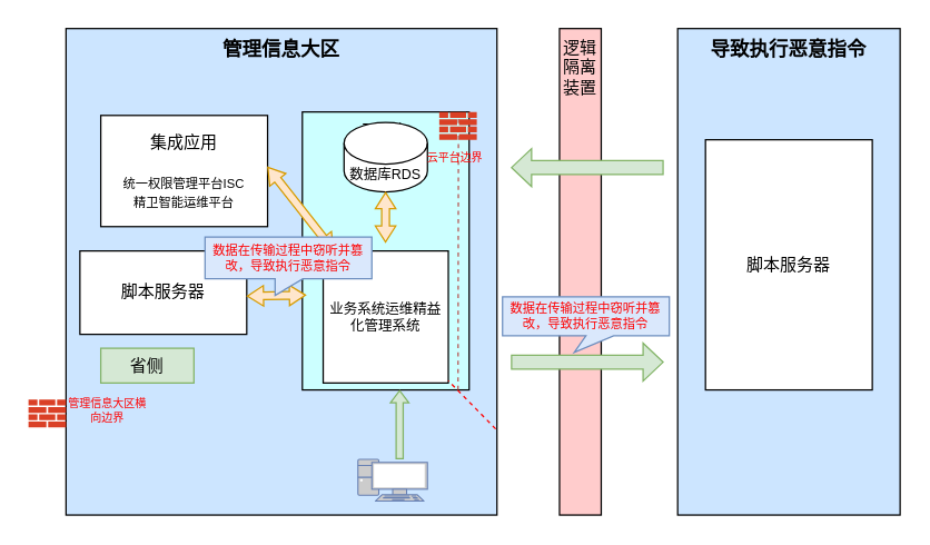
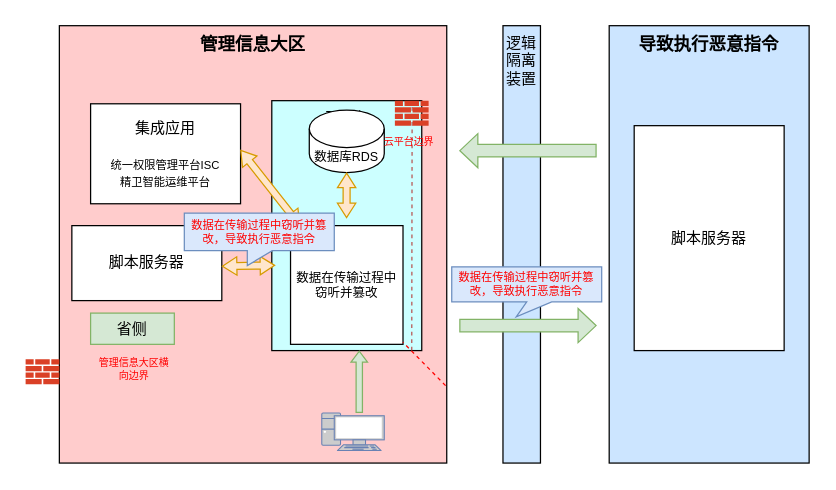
  <mxCell id="0" />
  <mxCell id="1" parent="0" />
- <mxCell id="2" value="逻辑隔离装置" style="rounded=0;whiteSpace=wrap;html=1;fillColor=#FFCCCC;verticalAlign=top;" parent="1" vertex="1"><mxGeometry x="402" y="20" width="30" height="350" as="geometry" /></mxCell>
- <mxCell id="3" value="管理信息大区" style="rounded=0;whiteSpace=wrap;html=1;verticalAlign=top;fillColor=#CCE5FF;fontSize=14;fontStyle=1" parent="1" vertex="1"><mxGeometry x="47" y="20" width="310" height="350" as="geometry" /></mxCell>
+ <mxCell id="2" value="逻辑隔离装置" style="rounded=0;whiteSpace=wrap;html=1;fillColor=#cce5ff;verticalAlign=top;" parent="1" vertex="1"><mxGeometry x="402" y="20" width="30" height="350" as="geometry" /></mxCell>
+ <mxCell id="3" value="管理信息大区" style="rounded=0;whiteSpace=wrap;html=1;verticalAlign=top;fillColor=#ffcccc;fontSize=14;fontStyle=1;" parent="1" vertex="1"><mxGeometry x="47" y="20" width="310" height="350" as="geometry" /></mxCell>
  <mxCell id="4" value="导致执行恶意指令" style="rounded=0;whiteSpace=wrap;html=1;fillColor=#CCE5FF;verticalAlign=top;fontSize=14;fontStyle=1" parent="1" vertex="1"><mxGeometry x="487" y="20" width="160" height="350" as="geometry" /></mxCell>
  <mxCell id="5" value="" style="shape=flexArrow;endArrow=classic;html=1;rounded=0;endWidth=16.279;endSize=4.465;fillColor=#d5e8d4;strokeColor=#82b366;" parent="1" edge="1"><mxGeometry width="50" height="50" relative="1" as="geometry"><mxPoint x="367" y="260" as="sourcePoint" /><mxPoint x="477" y="260" as="targetPoint" /></mxGeometry></mxCell>
  <mxCell id="6" value="" style="shape=flexArrow;endArrow=classic;html=1;rounded=0;endWidth=16.279;endSize=4.465;fillColor=#d5e8d4;strokeColor=#82b366;" parent="1" edge="1"><mxGeometry width="50" height="50" relative="1" as="geometry"><mxPoint x="477" y="120" as="sourcePoint" /><mxPoint x="367" y="120" as="targetPoint" /></mxGeometry></mxCell>
  <mxCell id="7" value="云平台" style="rounded=0;whiteSpace=wrap;html=1;verticalAlign=top;fillColor=#CCFFFF;" parent="1" vertex="1"><mxGeometry x="217" y="80" width="120" height="200" as="geometry" /></mxCell>
  <mxCell id="8" value="数据库RDS" style="shape=cylinder3;whiteSpace=wrap;html=1;boundedLbl=1;backgroundOutline=1;size=15;fontSize=10;" parent="1" vertex="1"><mxGeometry x="247" y="87.5" width="60" height="50" as="geometry" /></mxCell>
  <mxCell id="9" value="集成应用&lt;div&gt;&lt;br&gt;&lt;/div&gt;&lt;div&gt;&lt;div&gt;&lt;font style=&quot;font-size: 9px;&quot;&gt;统一权限管理平台ISC&lt;/font&gt;&lt;/div&gt;&lt;div&gt;&lt;font style=&quot;font-size: 9px;&quot;&gt;精卫智能运维平台&lt;/font&gt;&lt;/div&gt;&lt;/div&gt;" style="rounded=0;whiteSpace=wrap;html=1;" parent="1" vertex="1"><mxGeometry x="72" y="82.5" width="120" height="80" as="geometry" /></mxCell>
  <mxCell id="10" value="省侧" style="rounded=0;whiteSpace=wrap;html=1;fillColor=#d5e8d4;strokeColor=#82b366;" parent="1" vertex="1"><mxGeometry x="72" y="250" width="67" height="25" as="geometry" /></mxCell>
  <mxCell id="11" value="" style="endArrow=none;dashed=1;html=1;rounded=0;fillColor=#f8cecc;strokeColor=#b85450;entryX=0.936;entryY=0.003;entryDx=0;entryDy=0;entryPerimeter=0;" parent="1" target="7" edge="1"><mxGeometry width="50" height="50" relative="1" as="geometry"><mxPoint x="329" y="280" as="sourcePoint" /><mxPoint x="327" y="90" as="targetPoint" /></mxGeometry></mxCell>
  <mxCell id="12" value="云平台边界" style="text;html=1;align=center;verticalAlign=middle;whiteSpace=wrap;rounded=0;fontColor=#FF0000;fontSize=8;" parent="1" vertex="1"><mxGeometry x="297" y="100" width="60" height="25" as="geometry" /></mxCell>
  <mxCell id="13" value="" style="shape=flexArrow;endArrow=classic;startArrow=classic;html=1;rounded=0;width=5.581;startSize=3.516;endWidth=8.102;endSize=3.516;startWidth=8.102;fillColor=#ffe6cc;strokeColor=#d79b00;exitX=0.999;exitY=0.461;exitDx=0;exitDy=0;exitPerimeter=0;" parent="1" source="9" target="21" edge="1"><mxGeometry width="100" height="100" relative="1" as="geometry"><mxPoint x="169.5" y="125" as="sourcePoint" /><mxPoint x="217" y="124.58" as="targetPoint" /></mxGeometry></mxCell>
  <mxCell id="14" value="脚本服务器" style="rounded=0;whiteSpace=wrap;html=1;" parent="1" vertex="1"><mxGeometry x="57" y="180" width="120" height="60" as="geometry" /></mxCell>
  <mxCell id="15" value="" style="sketch=0;pointerEvents=1;shadow=0;dashed=0;html=1;strokeColor=none;labelPosition=center;verticalLabelPosition=bottom;verticalAlign=top;outlineConnect=0;align=center;shape=mxgraph.office.concepts.firewall;fillColor=#DA4026;" parent="1" vertex="1"><mxGeometry x="315.5" y="80" width="27" height="20" as="geometry" /></mxCell>
  <mxCell id="16" value="&lt;div&gt;&lt;span style=&quot;background-color: transparent; color: light-dark(rgb(0, 0, 0), rgb(255, 255, 255));&quot;&gt;脚本服务器&lt;/span&gt;&lt;/div&gt;" style="rounded=0;whiteSpace=wrap;html=1;" parent="1" vertex="1"><mxGeometry x="507" y="100" width="120" height="180" as="geometry" /></mxCell>
  <mxCell id="17" value="" style="shape=flexArrow;endArrow=classic;startArrow=classic;html=1;rounded=0;width=5.581;startSize=3.516;endWidth=8.102;endSize=3.516;startWidth=8.102;fillColor=#ffe6cc;strokeColor=#d79b00;entryX=0.023;entryY=0.659;entryDx=0;entryDy=0;entryPerimeter=0;" parent="1" target="7" edge="1"><mxGeometry width="100" height="100" relative="1" as="geometry"><mxPoint x="177" y="212.5" as="sourcePoint" /><mxPoint x="218.9" y="207.5" as="targetPoint" /></mxGeometry></mxCell>
  <mxCell id="18" value="" style="sketch=0;pointerEvents=1;shadow=0;dashed=0;html=1;strokeColor=none;labelPosition=center;verticalLabelPosition=bottom;verticalAlign=top;outlineConnect=0;align=center;shape=mxgraph.office.concepts.firewall;fillColor=#DA4026;" parent="1" vertex="1"><mxGeometry x="20" y="287" width="27" height="20" as="geometry" /></mxCell>
- <mxCell id="19" value="管理信息大区横向边界" style="text;html=1;align=center;verticalAlign=middle;whiteSpace=wrap;rounded=0;fontColor=#FF0000;fontSize=8;" parent="1" vertex="1"><mxGeometry x="47" y="282" width="60" height="25" as="geometry" /></mxCell>
+ <mxCell id="19" value="管理信息大区横向边界" style="text;html=1;align=center;verticalAlign=middle;whiteSpace=wrap;rounded=0;fontColor=#FF0000;fontSize=8;" parent="1" vertex="1"><mxGeometry x="77" y="282" width="60" height="25" as="geometry" /></mxCell>
  <mxCell id="20" value="" style="shape=flexArrow;endArrow=classic;startArrow=classic;html=1;rounded=0;width=5.581;startSize=3.516;endWidth=8.102;endSize=3.516;startWidth=8.102;fillColor=#ffe6cc;strokeColor=#d79b00;" parent="1" edge="1"><mxGeometry width="100" height="100" relative="1" as="geometry"><mxPoint x="276.9" y="137.5" as="sourcePoint" /><mxPoint x="276.843" y="174.12" as="targetPoint" /></mxGeometry></mxCell>
- <mxCell id="21" value="&lt;p class=&quot;MsoNormal&quot;&gt;&lt;font style=&quot;&quot; face=&quot;Helvetica&quot;&gt;业务系统运维精益化管理系统&lt;/font&gt;&lt;/p&gt;" style="rounded=0;whiteSpace=wrap;html=1;fontSize=10;fontStyle=0" parent="1" vertex="1"><mxGeometry x="232" y="180" width="90" height="95" as="geometry" /></mxCell>
+ <mxCell id="21" value="&lt;p class=&quot;MsoNormal&quot;&gt;&lt;font style=&quot;&quot; face=&quot;Helvetica&quot;&gt;数据在传输过程中窃听并篡改&lt;/font&gt;&lt;/p&gt;" style="rounded=0;whiteSpace=wrap;html=1;fontSize=10;fontStyle=0" parent="1" vertex="1"><mxGeometry x="232" y="180" width="90" height="95" as="geometry" /></mxCell>
  <mxCell id="22" value="" style="endArrow=none;dashed=1;html=1;rounded=0;exitX=0.997;exitY=0.823;exitDx=0;exitDy=0;exitPerimeter=0;strokeColor=#FF0000;" parent="1" source="3" target="21" edge="1"><mxGeometry width="50" height="50" relative="1" as="geometry"><mxPoint x="234" y="282" as="sourcePoint" /><mxPoint x="124" y="367.556" as="targetPoint" /></mxGeometry></mxCell>
  <mxCell id="23" value="" style="fontColor=#0066CC;verticalAlign=top;verticalLabelPosition=bottom;labelPosition=center;align=center;html=1;outlineConnect=0;fillColor=#CCCCCC;strokeColor=#6881B3;gradientColor=none;gradientDirection=north;strokeWidth=2;shape=mxgraph.networks.pc;" parent="1" vertex="1"><mxGeometry x="257" y="330" width="50" height="30" as="geometry" /></mxCell>
  <mxCell id="24" value="" style="shape=flexArrow;endArrow=classic;html=1;rounded=0;width=5.067;endSize=2.552;endWidth=7.182;fillColor=#d5e8d4;strokeColor=#82b366;" parent="1" edge="1"><mxGeometry width="50" height="50" relative="1" as="geometry"><mxPoint x="287" y="330" as="sourcePoint" /><mxPoint x="287" y="280" as="targetPoint" /></mxGeometry></mxCell>
  <mxCell id="25" value="数据在传输过程中窃听并篡改，导致执行恶意指令" style="shape=callout;whiteSpace=wrap;html=1;perimeter=calloutPerimeter;size=12;position=0.42;position2=0.42;fontSize=9;fillColor=#dae8fc;strokeColor=#6c8ebf;fontColor=#FF0000;" vertex="1" parent="1"><mxGeometry x="147" y="170" width="120" height="42" as="geometry" /></mxCell>
  <mxCell id="26" value="数据在传输过程中窃听并篡改，导致执行恶意指令" style="shape=callout;whiteSpace=wrap;html=1;perimeter=calloutPerimeter;size=12;position=0.5;position2=0.43;fontSize=9;fillColor=#dae8fc;strokeColor=#6c8ebf;fontColor=#FF0000;" vertex="1" parent="1"><mxGeometry x="361" y="213" width="120" height="40" as="geometry" /></mxCell>
